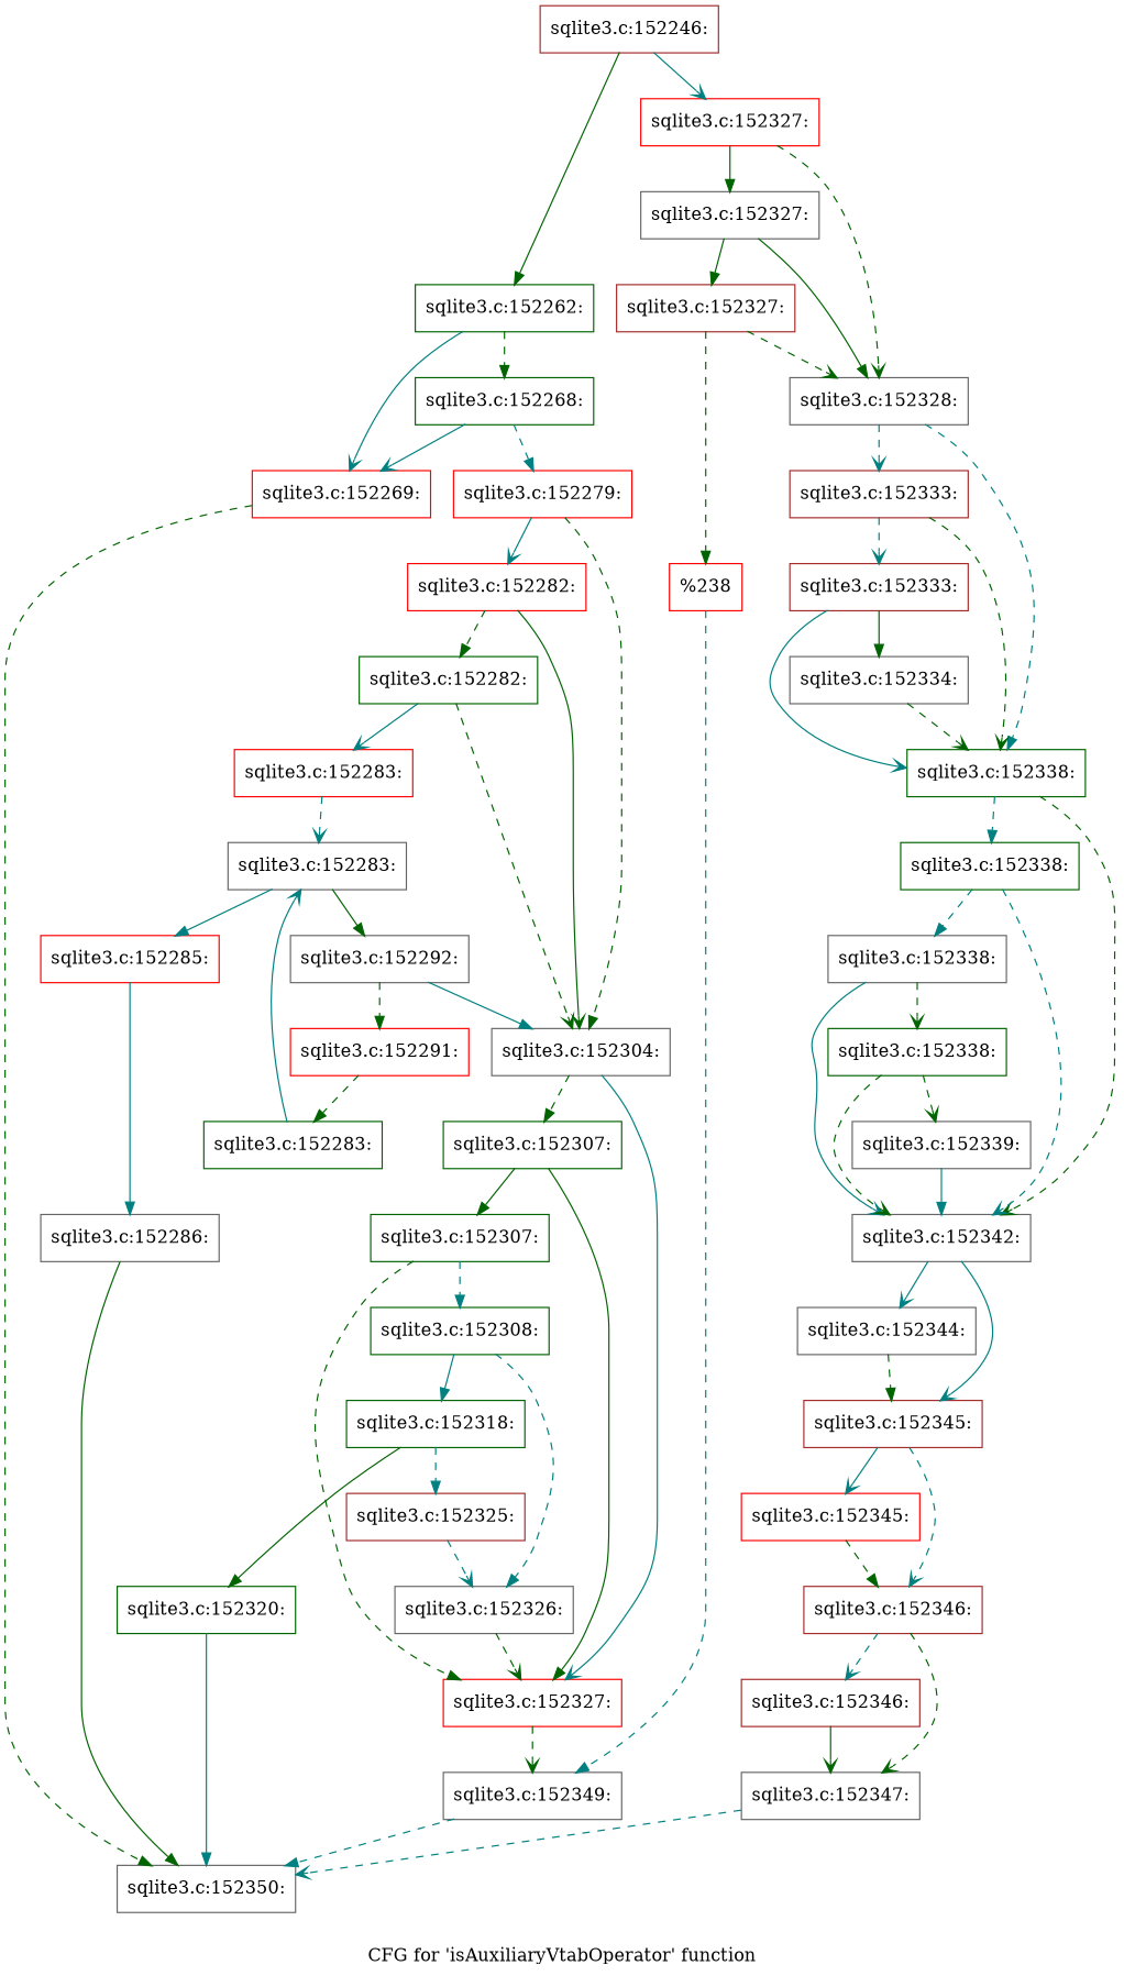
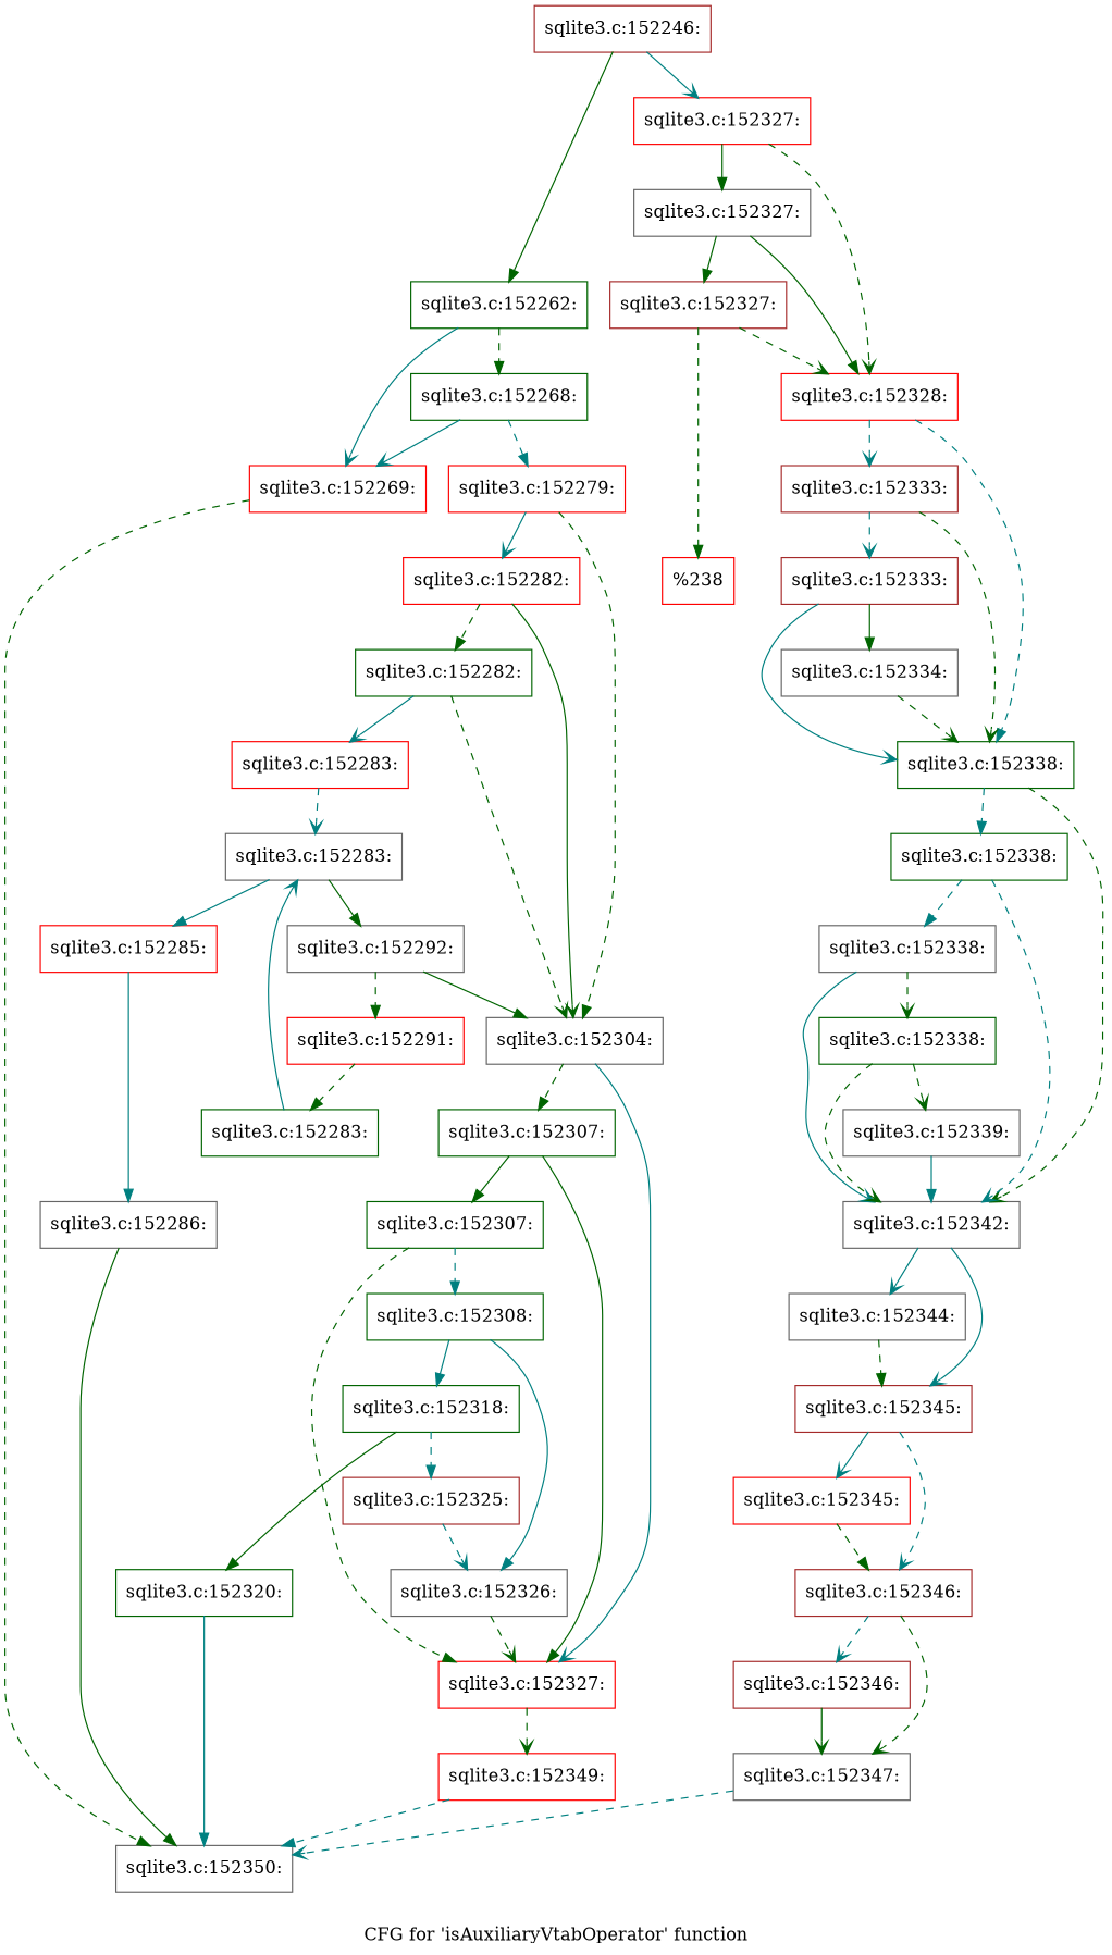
  digraph {
    fontname="DejaVu Serif"
    label="CFG for 'isAuxiliaryVtabOperator' function"
    node [color=gray40 fontname="DejaVu Serif" shape=record]
    edge [arrowhead=normal color=darkgreen fontname="DejaVu Serif" style=dashed]
    n1 [color=brown label="{sqlite3.c:152246:}"]
    n2 [color=darkgreen label="{sqlite3.c:152262:}"]
    n3 [color=red label="{sqlite3.c:152327:}"]
    n4 [color=red label="{sqlite3.c:152269:}"]
    n5 [color=darkgreen label="{sqlite3.c:152268:}"]
-   n6 [label="{sqlite3.c:152328:}"]
+   n6 [color=red label="{sqlite3.c:152328:}"]
    n7 [label="{sqlite3.c:152327:}"]
    n8 [label="{sqlite3.c:152350:}"]
    n9 [color=red label="{sqlite3.c:152279:}"]
    n10 [color=brown label="{sqlite3.c:152333:}"]
    n11 [color=darkgreen label="{sqlite3.c:152338:}"]
    n12 [color=brown label="{sqlite3.c:152327:}"]
    n13 [color=red label="{sqlite3.c:152282:}"]
    n14 [label="{sqlite3.c:152304:}"]
    n15 [color=darkgreen label="{sqlite3.c:152282:}"]
    n16 [color=darkgreen label="{sqlite3.c:152307:}"]
    n17 [color=red label="{sqlite3.c:152327:}"]
    n18 [color=red label="{sqlite3.c:152283:}"]
    n19 [color=darkgreen label="{sqlite3.c:152307:}"]
-   n20 [label="{sqlite3.c:152349:}"]
+   n20 [color=red label="{sqlite3.c:152349:}"]
    n21 [label="{sqlite3.c:152283:}"]
    n22 [color=red label="{sqlite3.c:152285:}"]
    n23 [label="{sqlite3.c:152292:}"]
    n24 [label="{sqlite3.c:152286:}"]
    n25 [color=red label="{sqlite3.c:152291:}"]
    n26 [color=darkgreen label="{sqlite3.c:152283:}"]
    n27 [color=darkgreen label="{sqlite3.c:152308:}"]
    n28 [color=darkgreen label="{sqlite3.c:152318:}"]
    n29 [label="{sqlite3.c:152326:}"]
    n30 [color=darkgreen label="{sqlite3.c:152320:}"]
    n31 [color=brown label="{sqlite3.c:152325:}"]
    n32 [color=brown label="{sqlite3.c:152333:}"]
    n33 [color=darkgreen label="{sqlite3.c:152338:}"]
    n34 [label="{sqlite3.c:152342:}"]
    n35 [color=red label="{%238}"]
    n36 [label="{sqlite3.c:152334:}"]
    n37 [label="{sqlite3.c:152338:}"]
    n38 [label="{sqlite3.c:152344:}"]
    n39 [color=brown label="{sqlite3.c:152345:}"]
    n40 [color=darkgreen label="{sqlite3.c:152338:}"]
    n41 [color=red label="{sqlite3.c:152345:}"]
    n42 [color=brown label="{sqlite3.c:152346:}"]
    n43 [label="{sqlite3.c:152339:}"]
    n44 [color=brown label="{sqlite3.c:152346:}"]
    n45 [label="{sqlite3.c:152347:}"]
    n1 -> n2 [style=solid]
    n1 -> n3 [arrowhead=vee color=teal style=solid]
    n2 -> n4 [arrowhead=vee color=teal style=solid]
    n2 -> n5
    n3 -> n6 [arrowhead=vee]
    n3 -> n7 [style=solid]
    n4 -> n8
    n5 -> n4 [arrowhead=vee color=teal style=solid]
    n5 -> n9 [color=teal]
    n6 -> n10 [arrowhead=vee color=teal]
    n6 -> n11 [color=teal]
    n7 -> n6 [style=solid]
    n7 -> n12 [style=solid]
    n9 -> n13 [arrowhead=vee color=teal style=solid]
    n9 -> n14
    n10 -> n11 [arrowhead=vee]
    n10 -> n32 [arrowhead=vee color=teal]
    n11 -> n33 [color=teal]
    n11 -> n34 [arrowhead=vee]
    n12 -> n6 [arrowhead=vee]
    n12 -> n35
    n13 -> n14 [arrowhead=vee style=solid]
    n13 -> n15
    n14 -> n16
    n14 -> n17 [arrowhead=vee color=teal style=solid]
    n15 -> n14 [arrowhead=vee]
    n15 -> n18 [arrowhead=vee color=teal style=solid]
    n16 -> n17 [style=solid]
    n16 -> n19 [style=solid]
    n17 -> n20 [arrowhead=vee]
    n18 -> n21 [arrowhead=vee color=teal]
    n19 -> n17
    n19 -> n27 [color=teal]
    n20 -> n8 [color=teal]
    n21 -> n22 [color=teal style=solid]
    n21 -> n23 [style=solid]
    n22 -> n24 [color=teal style=solid]
-   n23 -> n14 [color=teal style=solid]
+   n23 -> n14 [style=solid]
    n23 -> n25
    n24 -> n8 [style=solid]
    n25 -> n26
    n26 -> n21 [arrowhead=vee color=teal style=solid]
    n27 -> n28 [color=teal style=solid]
-   n27 -> n29 [color=teal]
+   n27 -> n29 [color=teal style=solid]
    n28 -> n30 [style=solid]
    n28 -> n31 [color=teal]
    n29 -> n17 [arrowhead=vee]
    n30 -> n8 [color=teal style=solid]
    n31 -> n29 [arrowhead=vee color=teal]
    n32 -> n11 [arrowhead=vee color=teal style=solid]
    n32 -> n36 [style=solid]
    n33 -> n34 [arrowhead=vee color=teal]
    n33 -> n37 [color=teal]
    n34 -> n38 [arrowhead=vee color=teal style=solid]
    n34 -> n39 [arrowhead=vee color=teal style=solid]
-   n35 -> n20 [color=teal]
    n36 -> n11 [arrowhead=vee]
    n37 -> n34 [arrowhead=vee color=teal style=solid]
    n37 -> n40 [arrowhead=vee]
    n38 -> n39
    n39 -> n41 [arrowhead=vee color=teal style=solid]
    n39 -> n42 [arrowhead=vee color=teal]
    n40 -> n34 [arrowhead=vee]
    n40 -> n43 [arrowhead=vee]
    n41 -> n42
    n42 -> n44 [arrowhead=vee color=teal]
    n42 -> n45 [arrowhead=vee]
    n43 -> n34 [color=teal style=solid]
    n44 -> n45 [arrowhead=vee style=solid]
    n45 -> n8 [arrowhead=vee color=teal]
  }
